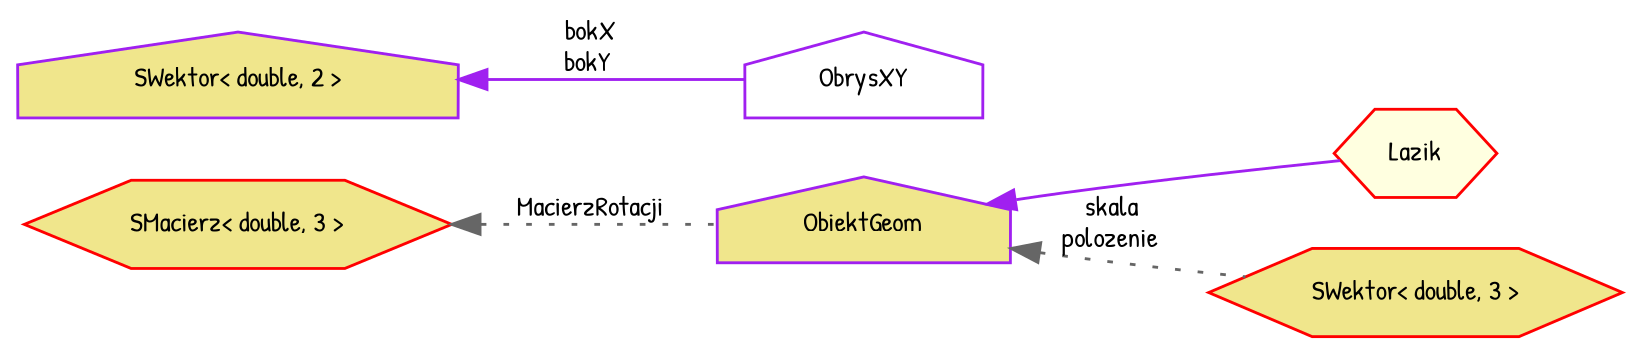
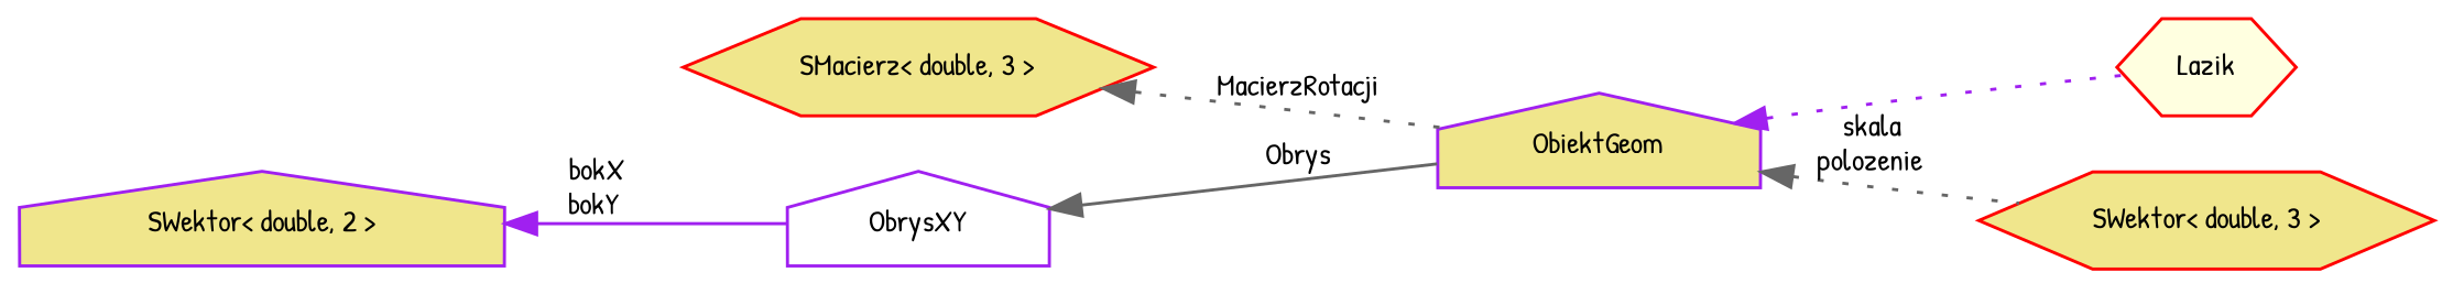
  digraph {
    fontname="Patrick Hand"
    rankdir=LR
    node [color=red fillcolor=khaki fontname="Patrick Hand" fontsize=10 shape=hexagon style=filled]
    edge [color=gray40 dir=back fontname="Patrick Hand" fontsize=10 labelfontname=Helvetica labelfontsize=10 style=solid]
    n1 [fillcolor=lightyellow fontcolor=black height=0.2 label=Lazik width=0.4]
    n2 [color=purple height=0.2 label=ObiektGeom shape=house width=0.4]
    n3 [height=0.2 label="SWektor\< double, 3 \>" width=0.4]
    n4 [height=0.2 label="SMacierz\< double, 3 \>" width=0.4]
    n5 [color=purple fillcolor=white height=0.2 label=ObrysXY shape=house width=0.4]
    n6 [color=purple height=0.2 label="SWektor\< double, 2 \>" shape=house width=0.4]
-   n2 -> n1 [color=purple]
+   n2 -> n1 [color=purple style=dotted]
    n2 -> n3 [label=" skala\npolozenie" style=dotted]
    n4 -> n2 [label=" MacierzRotacji" style=dotted]
+   n5 -> n2 [label=" Obrys"]
    n6 -> n5 [color=purple label=" bokX\nbokY"]
  }
